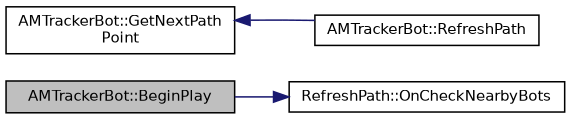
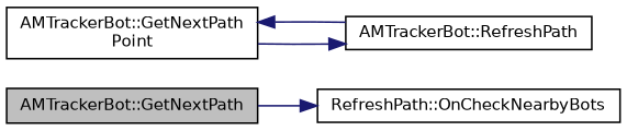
  digraph {
    rankdir=LR
    node [color=black fillcolor=white fontname=Helvetica fontsize=10 shape=record style=filled]
    edge [color=midnightblue fontname=Helvetica fontsize=10 labelfontname=Helvetica labelfontsize=10 style=solid]
-   n1 [fillcolor=grey75 fontcolor=black height=0.2 label="AMTrackerBot::BeginPlay" width=0.4]
+   n1 [fillcolor=grey75 fontcolor=black height=0.2 label="AMTrackerBot::GetNextPath" width=0.4]
    n2 [height=0.2 label="RefreshPath::OnCheckNearbyBots" width=0.4]
    n3 [height=0.2 label="AMTrackerBot::GetNextPath\lPoint" width=0.4]
    n4 [height=0.2 label="AMTrackerBot::RefreshPath" width=0.4]
    n1 -> n2
+   n3 -> n4
    n4 -> n3
  }
